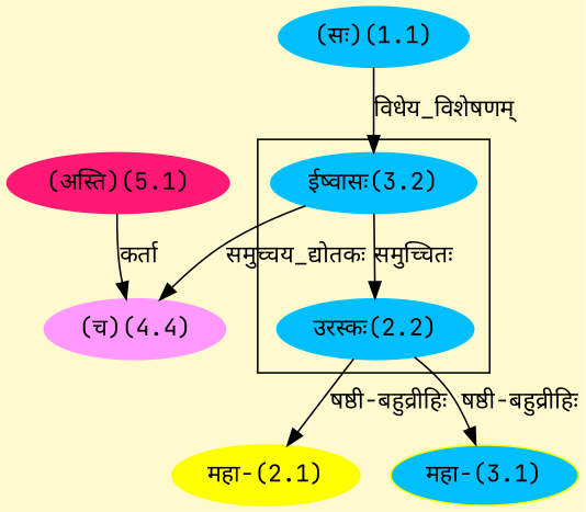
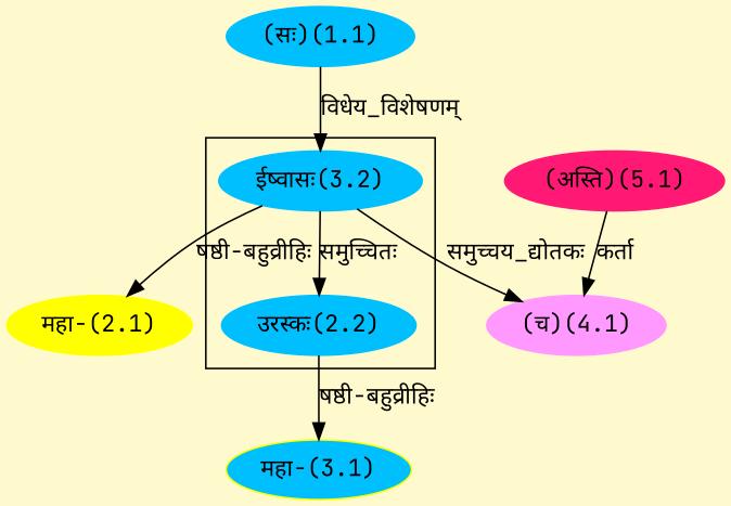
  digraph {
    bgcolor=lemonchiffon1
    compound=true
    fontname="JetBrains Mono"
    rankdir=BT
    node [color="#00BFFF" fontname="JetBrains Mono" style=filled]
    edge [dir=back fontname="JetBrains Mono"]
    n1 [label="उरस्कः(2.2)"]
    n2 [label="ईष्वासः(3.2)"]
    n3 [label="(सः)(1.1)"]
    n4 [color="#FF1975" label="(अस्ति)(5.1)"]
    n5 [color="#FFFF00" label="महा-(2.1)"]
    n6 [color="#FFFF00" fillcolor="#00BFFF" label="महा-(3.1)"]
-   n7 [color="#FF99FF" label="(च)(4.4)"]
+   n7 [color="#FF99FF" label="(च)(4.1)"]
    subgraph cluster_1 {
      n1
      n2
    }
    n1 -> n2 [label="समुच्चितः"]
    n2 -> n3 [label="विधेय_विशेषणम्"]
-   n5 -> n1 [label="षष्ठी-बहुव्रीहिः"]
+   n5 -> n2 [label="षष्ठी-बहुव्रीहिः"]
    n6 -> n1 [label="षष्ठी-बहुव्रीहिः"]
    n7 -> n2 [label="समुच्चय_द्योतकः"]
    n7 -> n4 [label="कर्ता"]
  }
